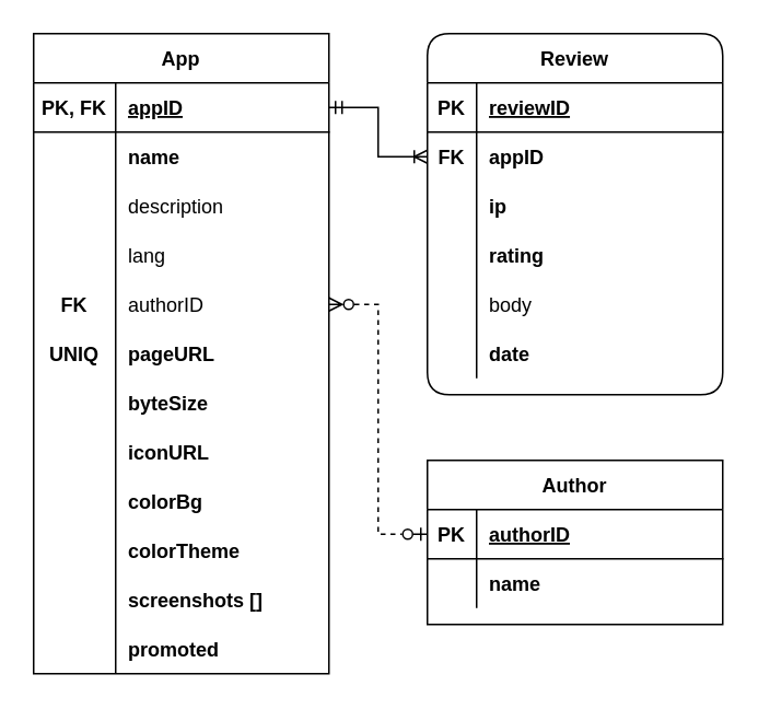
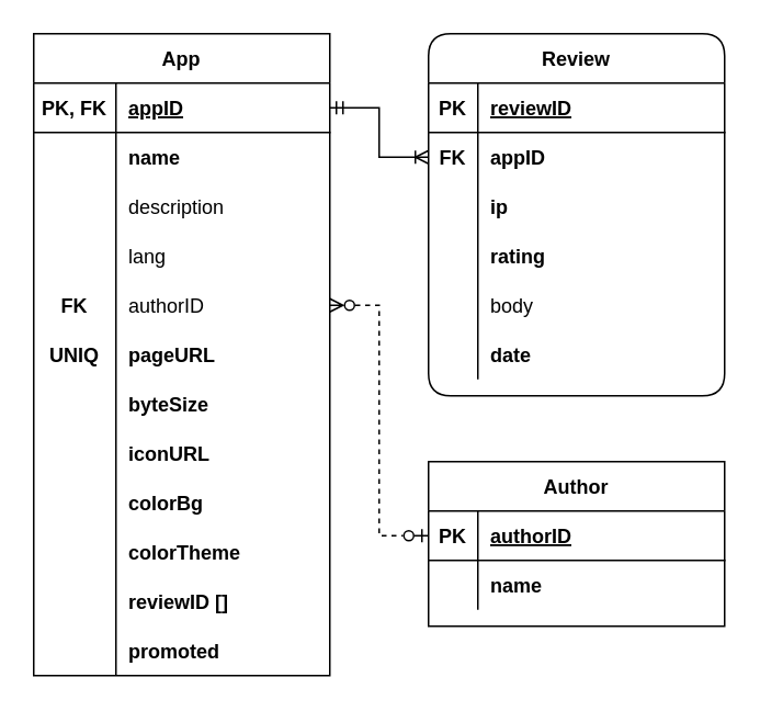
  <mxCell id="0" />
  <mxCell id="1" parent="0" />
  <mxCell id="2" value="App" style="shape=table;startSize=30;container=1;collapsible=1;childLayout=tableLayout;fixedRows=1;rowLines=0;fontStyle=1;align=center;resizeLast=1;" parent="1" vertex="1"><mxGeometry x="20" y="20" width="180" height="390" as="geometry" /></mxCell>
  <mxCell id="3" value="" style="shape=tableRow;horizontal=0;startSize=0;swimlaneHead=0;swimlaneBody=0;fillColor=none;collapsible=0;dropTarget=0;points=[[0,0.5],[1,0.5]];portConstraint=eastwest;top=0;left=0;right=0;bottom=1;" parent="2" vertex="1"><mxGeometry y="30" width="180" height="30" as="geometry" /></mxCell>
  <mxCell id="4" value="PK, FK" style="shape=partialRectangle;connectable=0;fillColor=none;top=0;left=0;bottom=0;right=0;fontStyle=1;overflow=hidden;" parent="3" vertex="1"><mxGeometry width="50" height="30" as="geometry"><mxRectangle width="50" height="30" as="alternateBounds" /></mxGeometry></mxCell>
  <mxCell id="5" value="appID" style="shape=partialRectangle;connectable=0;fillColor=none;top=0;left=0;bottom=0;right=0;align=left;spacingLeft=6;fontStyle=5;overflow=hidden;" parent="3" vertex="1"><mxGeometry x="50" width="130" height="30" as="geometry"><mxRectangle width="130" height="30" as="alternateBounds" /></mxGeometry></mxCell>
  <mxCell id="6" value="" style="shape=tableRow;horizontal=0;startSize=0;swimlaneHead=0;swimlaneBody=0;fillColor=none;collapsible=0;dropTarget=0;points=[[0,0.5],[1,0.5]];portConstraint=eastwest;top=0;left=0;right=0;bottom=0;" parent="2" vertex="1"><mxGeometry y="60" width="180" height="30" as="geometry" /></mxCell>
  <mxCell id="7" value="" style="shape=partialRectangle;connectable=0;fillColor=none;top=0;left=0;bottom=0;right=0;editable=1;overflow=hidden;" parent="6" vertex="1"><mxGeometry width="50" height="30" as="geometry"><mxRectangle width="50" height="30" as="alternateBounds" /></mxGeometry></mxCell>
  <mxCell id="8" value="name" style="shape=partialRectangle;connectable=0;fillColor=none;top=0;left=0;bottom=0;right=0;align=left;spacingLeft=6;overflow=hidden;fontStyle=1" parent="6" vertex="1"><mxGeometry x="50" width="130" height="30" as="geometry"><mxRectangle width="130" height="30" as="alternateBounds" /></mxGeometry></mxCell>
  <mxCell id="9" value="" style="shape=tableRow;horizontal=0;startSize=0;swimlaneHead=0;swimlaneBody=0;fillColor=none;collapsible=0;dropTarget=0;points=[[0,0.5],[1,0.5]];portConstraint=eastwest;top=0;left=0;right=0;bottom=0;" parent="2" vertex="1"><mxGeometry y="90" width="180" height="30" as="geometry" /></mxCell>
  <mxCell id="10" value="" style="shape=partialRectangle;connectable=0;fillColor=none;top=0;left=0;bottom=0;right=0;editable=1;overflow=hidden;" parent="9" vertex="1"><mxGeometry width="50" height="30" as="geometry"><mxRectangle width="50" height="30" as="alternateBounds" /></mxGeometry></mxCell>
  <mxCell id="11" value="description" style="shape=partialRectangle;connectable=0;fillColor=none;top=0;left=0;bottom=0;right=0;align=left;spacingLeft=6;overflow=hidden;fontStyle=0" parent="9" vertex="1"><mxGeometry x="50" width="130" height="30" as="geometry"><mxRectangle width="130" height="30" as="alternateBounds" /></mxGeometry></mxCell>
  <mxCell id="12" value="" style="shape=tableRow;horizontal=0;startSize=0;swimlaneHead=0;swimlaneBody=0;fillColor=none;collapsible=0;dropTarget=0;points=[[0,0.5],[1,0.5]];portConstraint=eastwest;top=0;left=0;right=0;bottom=0;" vertex="1" parent="2"><mxGeometry y="120" width="180" height="30" as="geometry" /></mxCell>
  <mxCell id="13" value="" style="shape=partialRectangle;connectable=0;fillColor=none;top=0;left=0;bottom=0;right=0;editable=1;overflow=hidden;" vertex="1" parent="12"><mxGeometry width="50" height="30" as="geometry"><mxRectangle width="50" height="30" as="alternateBounds" /></mxGeometry></mxCell>
  <mxCell id="14" value="lang" style="shape=partialRectangle;connectable=0;fillColor=none;top=0;left=0;bottom=0;right=0;align=left;spacingLeft=6;overflow=hidden;fontStyle=0" vertex="1" parent="12"><mxGeometry x="50" width="130" height="30" as="geometry"><mxRectangle width="130" height="30" as="alternateBounds" /></mxGeometry></mxCell>
  <mxCell id="15" value="" style="shape=tableRow;horizontal=0;startSize=0;swimlaneHead=0;swimlaneBody=0;fillColor=none;collapsible=0;dropTarget=0;points=[[0,0.5],[1,0.5]];portConstraint=eastwest;top=0;left=0;right=0;bottom=0;" parent="2" vertex="1"><mxGeometry y="150" width="180" height="30" as="geometry" /></mxCell>
  <mxCell id="16" value="FK" style="shape=partialRectangle;connectable=0;fillColor=none;top=0;left=0;bottom=0;right=0;editable=1;overflow=hidden;fontStyle=1" parent="15" vertex="1"><mxGeometry width="50" height="30" as="geometry"><mxRectangle width="50" height="30" as="alternateBounds" /></mxGeometry></mxCell>
  <mxCell id="17" value="authorID" style="shape=partialRectangle;connectable=0;fillColor=none;top=0;left=0;bottom=0;right=0;align=left;spacingLeft=6;overflow=hidden;fontStyle=0" parent="15" vertex="1"><mxGeometry x="50" width="130" height="30" as="geometry"><mxRectangle width="130" height="30" as="alternateBounds" /></mxGeometry></mxCell>
  <mxCell id="18" value="" style="shape=tableRow;horizontal=0;startSize=0;swimlaneHead=0;swimlaneBody=0;fillColor=none;collapsible=0;dropTarget=0;points=[[0,0.5],[1,0.5]];portConstraint=eastwest;top=0;left=0;right=0;bottom=0;" parent="2" vertex="1"><mxGeometry y="180" width="180" height="30" as="geometry" /></mxCell>
  <mxCell id="19" value="UNIQ" style="shape=partialRectangle;connectable=0;fillColor=none;top=0;left=0;bottom=0;right=0;editable=1;overflow=hidden;fontStyle=1" parent="18" vertex="1"><mxGeometry width="50" height="30" as="geometry"><mxRectangle width="50" height="30" as="alternateBounds" /></mxGeometry></mxCell>
  <mxCell id="20" value="pageURL" style="shape=partialRectangle;connectable=0;fillColor=none;top=0;left=0;bottom=0;right=0;align=left;spacingLeft=6;overflow=hidden;fontStyle=1" parent="18" vertex="1"><mxGeometry x="50" width="130" height="30" as="geometry"><mxRectangle width="130" height="30" as="alternateBounds" /></mxGeometry></mxCell>
  <mxCell id="21" value="" style="shape=tableRow;horizontal=0;startSize=0;swimlaneHead=0;swimlaneBody=0;fillColor=none;collapsible=0;dropTarget=0;points=[[0,0.5],[1,0.5]];portConstraint=eastwest;top=0;left=0;right=0;bottom=0;" parent="2" vertex="1"><mxGeometry y="210" width="180" height="30" as="geometry" /></mxCell>
  <mxCell id="22" value="" style="shape=partialRectangle;connectable=0;fillColor=none;top=0;left=0;bottom=0;right=0;editable=1;overflow=hidden;" parent="21" vertex="1"><mxGeometry width="50" height="30" as="geometry"><mxRectangle width="50" height="30" as="alternateBounds" /></mxGeometry></mxCell>
  <mxCell id="23" value="byteSize" style="shape=partialRectangle;connectable=0;fillColor=none;top=0;left=0;bottom=0;right=0;align=left;spacingLeft=6;overflow=hidden;fontStyle=1" parent="21" vertex="1"><mxGeometry x="50" width="130" height="30" as="geometry"><mxRectangle width="130" height="30" as="alternateBounds" /></mxGeometry></mxCell>
  <mxCell id="24" value="" style="shape=tableRow;horizontal=0;startSize=0;swimlaneHead=0;swimlaneBody=0;fillColor=none;collapsible=0;dropTarget=0;points=[[0,0.5],[1,0.5]];portConstraint=eastwest;top=0;left=0;right=0;bottom=0;" parent="2" vertex="1"><mxGeometry y="240" width="180" height="30" as="geometry" /></mxCell>
  <mxCell id="25" value="" style="shape=partialRectangle;connectable=0;fillColor=none;top=0;left=0;bottom=0;right=0;editable=1;overflow=hidden;" parent="24" vertex="1"><mxGeometry width="50" height="30" as="geometry"><mxRectangle width="50" height="30" as="alternateBounds" /></mxGeometry></mxCell>
  <mxCell id="26" value="iconURL" style="shape=partialRectangle;connectable=0;fillColor=none;top=0;left=0;bottom=0;right=0;align=left;spacingLeft=6;overflow=hidden;fontStyle=1" parent="24" vertex="1"><mxGeometry x="50" width="130" height="30" as="geometry"><mxRectangle width="130" height="30" as="alternateBounds" /></mxGeometry></mxCell>
  <mxCell id="27" value="" style="shape=tableRow;horizontal=0;startSize=0;swimlaneHead=0;swimlaneBody=0;fillColor=none;collapsible=0;dropTarget=0;points=[[0,0.5],[1,0.5]];portConstraint=eastwest;top=0;left=0;right=0;bottom=0;" parent="2" vertex="1"><mxGeometry y="270" width="180" height="30" as="geometry" /></mxCell>
  <mxCell id="28" value="" style="shape=partialRectangle;connectable=0;fillColor=none;top=0;left=0;bottom=0;right=0;editable=1;overflow=hidden;" parent="27" vertex="1"><mxGeometry width="50" height="30" as="geometry"><mxRectangle width="50" height="30" as="alternateBounds" /></mxGeometry></mxCell>
  <mxCell id="29" value="colorBg" style="shape=partialRectangle;connectable=0;fillColor=none;top=0;left=0;bottom=0;right=0;align=left;spacingLeft=6;overflow=hidden;fontStyle=1" parent="27" vertex="1"><mxGeometry x="50" width="130" height="30" as="geometry"><mxRectangle width="130" height="30" as="alternateBounds" /></mxGeometry></mxCell>
  <mxCell id="30" value="" style="shape=tableRow;horizontal=0;startSize=0;swimlaneHead=0;swimlaneBody=0;fillColor=none;collapsible=0;dropTarget=0;points=[[0,0.5],[1,0.5]];portConstraint=eastwest;top=0;left=0;right=0;bottom=0;" parent="2" vertex="1"><mxGeometry y="300" width="180" height="30" as="geometry" /></mxCell>
  <mxCell id="31" value="" style="shape=partialRectangle;connectable=0;fillColor=none;top=0;left=0;bottom=0;right=0;editable=1;overflow=hidden;" parent="30" vertex="1"><mxGeometry width="50" height="30" as="geometry"><mxRectangle width="50" height="30" as="alternateBounds" /></mxGeometry></mxCell>
  <mxCell id="32" value="colorTheme" style="shape=partialRectangle;connectable=0;fillColor=none;top=0;left=0;bottom=0;right=0;align=left;spacingLeft=6;overflow=hidden;fontStyle=1" parent="30" vertex="1"><mxGeometry x="50" width="130" height="30" as="geometry"><mxRectangle width="130" height="30" as="alternateBounds" /></mxGeometry></mxCell>
  <mxCell id="33" value="" style="shape=tableRow;horizontal=0;startSize=0;swimlaneHead=0;swimlaneBody=0;fillColor=none;collapsible=0;dropTarget=0;points=[[0,0.5],[1,0.5]];portConstraint=eastwest;top=0;left=0;right=0;bottom=0;" parent="2" vertex="1"><mxGeometry y="330" width="180" height="30" as="geometry" /></mxCell>
  <mxCell id="34" value="" style="shape=partialRectangle;connectable=0;fillColor=none;top=0;left=0;bottom=0;right=0;editable=1;overflow=hidden;" parent="33" vertex="1"><mxGeometry width="50" height="30" as="geometry"><mxRectangle width="50" height="30" as="alternateBounds" /></mxGeometry></mxCell>
- <mxCell id="35" value="screenshots []" style="shape=partialRectangle;connectable=0;fillColor=none;top=0;left=0;bottom=0;right=0;align=left;spacingLeft=6;overflow=hidden;fontStyle=1" parent="33" vertex="1"><mxGeometry x="50" width="130" height="30" as="geometry"><mxRectangle width="130" height="30" as="alternateBounds" /></mxGeometry></mxCell>
+ <mxCell id="35" value="reviewID []" style="shape=partialRectangle;connectable=0;fillColor=none;top=0;left=0;bottom=0;right=0;align=left;spacingLeft=6;overflow=hidden;fontStyle=1" parent="33" vertex="1"><mxGeometry x="50" width="130" height="30" as="geometry"><mxRectangle width="130" height="30" as="alternateBounds" /></mxGeometry></mxCell>
  <mxCell id="36" value="" style="shape=tableRow;horizontal=0;startSize=0;swimlaneHead=0;swimlaneBody=0;fillColor=none;collapsible=0;dropTarget=0;points=[[0,0.5],[1,0.5]];portConstraint=eastwest;top=0;left=0;right=0;bottom=0;" parent="2" vertex="1"><mxGeometry y="360" width="180" height="30" as="geometry" /></mxCell>
  <mxCell id="37" value="" style="shape=partialRectangle;connectable=0;fillColor=none;top=0;left=0;bottom=0;right=0;editable=1;overflow=hidden;" parent="36" vertex="1"><mxGeometry width="50" height="30" as="geometry"><mxRectangle width="50" height="30" as="alternateBounds" /></mxGeometry></mxCell>
  <mxCell id="38" value="promoted" style="shape=partialRectangle;connectable=0;fillColor=none;top=0;left=0;bottom=0;right=0;align=left;spacingLeft=6;overflow=hidden;fontStyle=1" parent="36" vertex="1"><mxGeometry x="50" width="130" height="30" as="geometry"><mxRectangle width="130" height="30" as="alternateBounds" /></mxGeometry></mxCell>
  <mxCell id="39" value="Author" style="shape=table;startSize=30;container=1;collapsible=1;childLayout=tableLayout;fixedRows=1;rowLines=0;fontStyle=1;align=center;resizeLast=1;" parent="1" vertex="1"><mxGeometry x="260" y="280" width="180" height="100" as="geometry" /></mxCell>
  <mxCell id="40" value="" style="shape=tableRow;horizontal=0;startSize=0;swimlaneHead=0;swimlaneBody=0;fillColor=none;collapsible=0;dropTarget=0;points=[[0,0.5],[1,0.5]];portConstraint=eastwest;top=0;left=0;right=0;bottom=1;" parent="39" vertex="1"><mxGeometry y="30" width="180" height="30" as="geometry" /></mxCell>
  <mxCell id="41" value="PK" style="shape=partialRectangle;connectable=0;fillColor=none;top=0;left=0;bottom=0;right=0;fontStyle=1;overflow=hidden;" parent="40" vertex="1"><mxGeometry width="30" height="30" as="geometry"><mxRectangle width="30" height="30" as="alternateBounds" /></mxGeometry></mxCell>
  <mxCell id="42" value="authorID" style="shape=partialRectangle;connectable=0;fillColor=none;top=0;left=0;bottom=0;right=0;align=left;spacingLeft=6;fontStyle=5;overflow=hidden;" parent="40" vertex="1"><mxGeometry x="30" width="150" height="30" as="geometry"><mxRectangle width="150" height="30" as="alternateBounds" /></mxGeometry></mxCell>
  <mxCell id="43" value="" style="shape=tableRow;horizontal=0;startSize=0;swimlaneHead=0;swimlaneBody=0;fillColor=none;collapsible=0;dropTarget=0;points=[[0,0.5],[1,0.5]];portConstraint=eastwest;top=0;left=0;right=0;bottom=0;" parent="39" vertex="1"><mxGeometry y="60" width="180" height="30" as="geometry" /></mxCell>
  <mxCell id="44" value="" style="shape=partialRectangle;connectable=0;fillColor=none;top=0;left=0;bottom=0;right=0;editable=1;overflow=hidden;" parent="43" vertex="1"><mxGeometry width="30" height="30" as="geometry"><mxRectangle width="30" height="30" as="alternateBounds" /></mxGeometry></mxCell>
  <mxCell id="45" value="name" style="shape=partialRectangle;connectable=0;fillColor=none;top=0;left=0;bottom=0;right=0;align=left;spacingLeft=6;overflow=hidden;fontStyle=1" parent="43" vertex="1"><mxGeometry x="30" width="150" height="30" as="geometry"><mxRectangle width="150" height="30" as="alternateBounds" /></mxGeometry></mxCell>
  <mxCell id="46" value="" style="edgeStyle=entityRelationEdgeStyle;fontSize=12;html=1;endArrow=ERzeroToOne;startArrow=ERzeroToMany;rounded=0;dashed=1;startFill=0;endFill=0;" parent="1" source="15" target="40" edge="1"><mxGeometry width="100" height="100" relative="1" as="geometry"><mxPoint x="240" y="60" as="sourcePoint" /><mxPoint x="340" y="-40" as="targetPoint" /></mxGeometry></mxCell>
  <mxCell id="47" value="Review" style="shape=table;startSize=30;container=1;collapsible=1;childLayout=tableLayout;fixedRows=1;rowLines=0;fontStyle=1;align=center;resizeLast=1;rounded=1;" parent="1" vertex="1"><mxGeometry x="260" y="20" width="180" height="220" as="geometry"><mxRectangle x="280" y="40" width="70" height="30" as="alternateBounds" /></mxGeometry></mxCell>
  <mxCell id="48" value="" style="shape=tableRow;horizontal=0;startSize=0;swimlaneHead=0;swimlaneBody=0;fillColor=none;collapsible=0;dropTarget=0;points=[[0,0.5],[1,0.5]];portConstraint=eastwest;top=0;left=0;right=0;bottom=1;" parent="47" vertex="1"><mxGeometry y="30" width="180" height="30" as="geometry" /></mxCell>
  <mxCell id="49" value="PK" style="shape=partialRectangle;connectable=0;fillColor=none;top=0;left=0;bottom=0;right=0;fontStyle=1;overflow=hidden;" parent="48" vertex="1"><mxGeometry width="30" height="30" as="geometry"><mxRectangle width="30" height="30" as="alternateBounds" /></mxGeometry></mxCell>
  <mxCell id="50" value="reviewID" style="shape=partialRectangle;connectable=0;fillColor=none;top=0;left=0;bottom=0;right=0;align=left;spacingLeft=6;fontStyle=5;overflow=hidden;" parent="48" vertex="1"><mxGeometry x="30" width="150" height="30" as="geometry"><mxRectangle width="150" height="30" as="alternateBounds" /></mxGeometry></mxCell>
  <mxCell id="51" value="" style="shape=tableRow;horizontal=0;startSize=0;swimlaneHead=0;swimlaneBody=0;fillColor=none;collapsible=0;dropTarget=0;points=[[0,0.5],[1,0.5]];portConstraint=eastwest;top=0;left=0;right=0;bottom=0;" parent="47" vertex="1"><mxGeometry y="60" width="180" height="30" as="geometry" /></mxCell>
  <mxCell id="52" value="FK" style="shape=partialRectangle;connectable=0;fillColor=none;top=0;left=0;bottom=0;right=0;editable=1;overflow=hidden;fontStyle=1" parent="51" vertex="1"><mxGeometry width="30" height="30" as="geometry"><mxRectangle width="30" height="30" as="alternateBounds" /></mxGeometry></mxCell>
  <mxCell id="53" value="appID" style="shape=partialRectangle;connectable=0;fillColor=none;top=0;left=0;bottom=0;right=0;align=left;spacingLeft=6;overflow=hidden;fontStyle=1" parent="51" vertex="1"><mxGeometry x="30" width="150" height="30" as="geometry"><mxRectangle width="150" height="30" as="alternateBounds" /></mxGeometry></mxCell>
  <mxCell id="54" value="" style="shape=tableRow;horizontal=0;startSize=0;swimlaneHead=0;swimlaneBody=0;fillColor=none;collapsible=0;dropTarget=0;points=[[0,0.5],[1,0.5]];portConstraint=eastwest;top=0;left=0;right=0;bottom=0;" parent="47" vertex="1"><mxGeometry y="90" width="180" height="30" as="geometry" /></mxCell>
  <mxCell id="55" value="" style="shape=partialRectangle;connectable=0;fillColor=none;top=0;left=0;bottom=0;right=0;editable=1;overflow=hidden;" parent="54" vertex="1"><mxGeometry width="30" height="30" as="geometry"><mxRectangle width="30" height="30" as="alternateBounds" /></mxGeometry></mxCell>
  <mxCell id="56" value="ip" style="shape=partialRectangle;connectable=0;fillColor=none;top=0;left=0;bottom=0;right=0;align=left;spacingLeft=6;overflow=hidden;fontStyle=1" parent="54" vertex="1"><mxGeometry x="30" width="150" height="30" as="geometry"><mxRectangle width="150" height="30" as="alternateBounds" /></mxGeometry></mxCell>
  <mxCell id="57" value="" style="shape=tableRow;horizontal=0;startSize=0;swimlaneHead=0;swimlaneBody=0;fillColor=none;collapsible=0;dropTarget=0;points=[[0,0.5],[1,0.5]];portConstraint=eastwest;top=0;left=0;right=0;bottom=0;" parent="47" vertex="1"><mxGeometry y="120" width="180" height="30" as="geometry" /></mxCell>
  <mxCell id="58" value="" style="shape=partialRectangle;connectable=0;fillColor=none;top=0;left=0;bottom=0;right=0;editable=1;overflow=hidden;" parent="57" vertex="1"><mxGeometry width="30" height="30" as="geometry"><mxRectangle width="30" height="30" as="alternateBounds" /></mxGeometry></mxCell>
  <mxCell id="59" value="rating" style="shape=partialRectangle;connectable=0;fillColor=none;top=0;left=0;bottom=0;right=0;align=left;spacingLeft=6;overflow=hidden;fontStyle=1" parent="57" vertex="1"><mxGeometry x="30" width="150" height="30" as="geometry"><mxRectangle width="150" height="30" as="alternateBounds" /></mxGeometry></mxCell>
  <mxCell id="60" value="" style="shape=tableRow;horizontal=0;startSize=0;swimlaneHead=0;swimlaneBody=0;fillColor=none;collapsible=0;dropTarget=0;points=[[0,0.5],[1,0.5]];portConstraint=eastwest;top=0;left=0;right=0;bottom=0;" parent="47" vertex="1"><mxGeometry y="150" width="180" height="30" as="geometry" /></mxCell>
  <mxCell id="61" value="" style="shape=partialRectangle;connectable=0;fillColor=none;top=0;left=0;bottom=0;right=0;editable=1;overflow=hidden;" parent="60" vertex="1"><mxGeometry width="30" height="30" as="geometry"><mxRectangle width="30" height="30" as="alternateBounds" /></mxGeometry></mxCell>
  <mxCell id="62" value="body" style="shape=partialRectangle;connectable=0;fillColor=none;top=0;left=0;bottom=0;right=0;align=left;spacingLeft=6;overflow=hidden;fontStyle=0" parent="60" vertex="1"><mxGeometry x="30" width="150" height="30" as="geometry"><mxRectangle width="150" height="30" as="alternateBounds" /></mxGeometry></mxCell>
  <mxCell id="63" value="" style="shape=tableRow;horizontal=0;startSize=0;swimlaneHead=0;swimlaneBody=0;fillColor=none;collapsible=0;dropTarget=0;points=[[0,0.5],[1,0.5]];portConstraint=eastwest;top=0;left=0;right=0;bottom=0;" parent="47" vertex="1"><mxGeometry y="180" width="180" height="30" as="geometry" /></mxCell>
  <mxCell id="64" value="" style="shape=partialRectangle;connectable=0;fillColor=none;top=0;left=0;bottom=0;right=0;editable=1;overflow=hidden;" parent="63" vertex="1"><mxGeometry width="30" height="30" as="geometry"><mxRectangle width="30" height="30" as="alternateBounds" /></mxGeometry></mxCell>
  <mxCell id="65" value="date" style="shape=partialRectangle;connectable=0;fillColor=none;top=0;left=0;bottom=0;right=0;align=left;spacingLeft=6;overflow=hidden;fontStyle=1" parent="63" vertex="1"><mxGeometry x="30" width="150" height="30" as="geometry"><mxRectangle width="150" height="30" as="alternateBounds" /></mxGeometry></mxCell>
  <mxCell id="66" value="" style="edgeStyle=entityRelationEdgeStyle;fontSize=12;html=1;endArrow=ERoneToMany;startArrow=ERmandOne;rounded=0;endFill=0;" parent="1" source="3" target="51" edge="1"><mxGeometry width="100" height="100" relative="1" as="geometry"><mxPoint x="240" y="60" as="sourcePoint" /><mxPoint x="340" y="-40" as="targetPoint" /></mxGeometry></mxCell>
